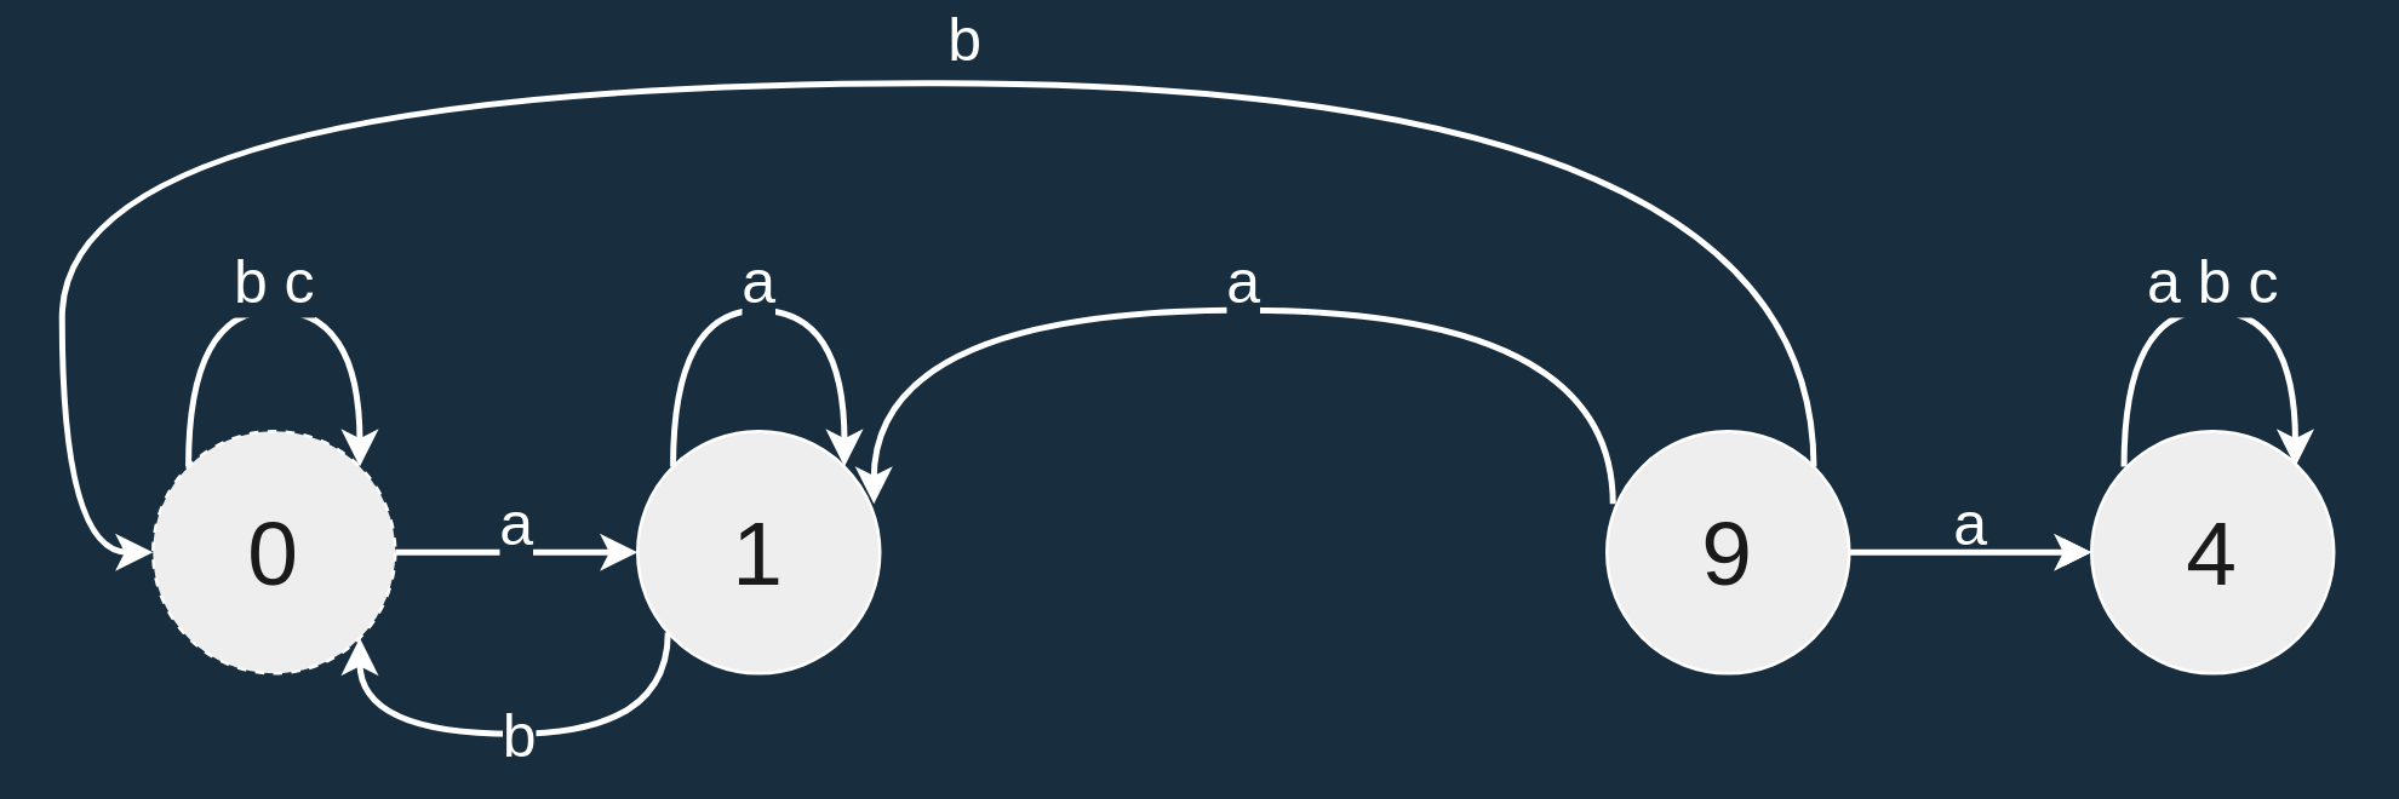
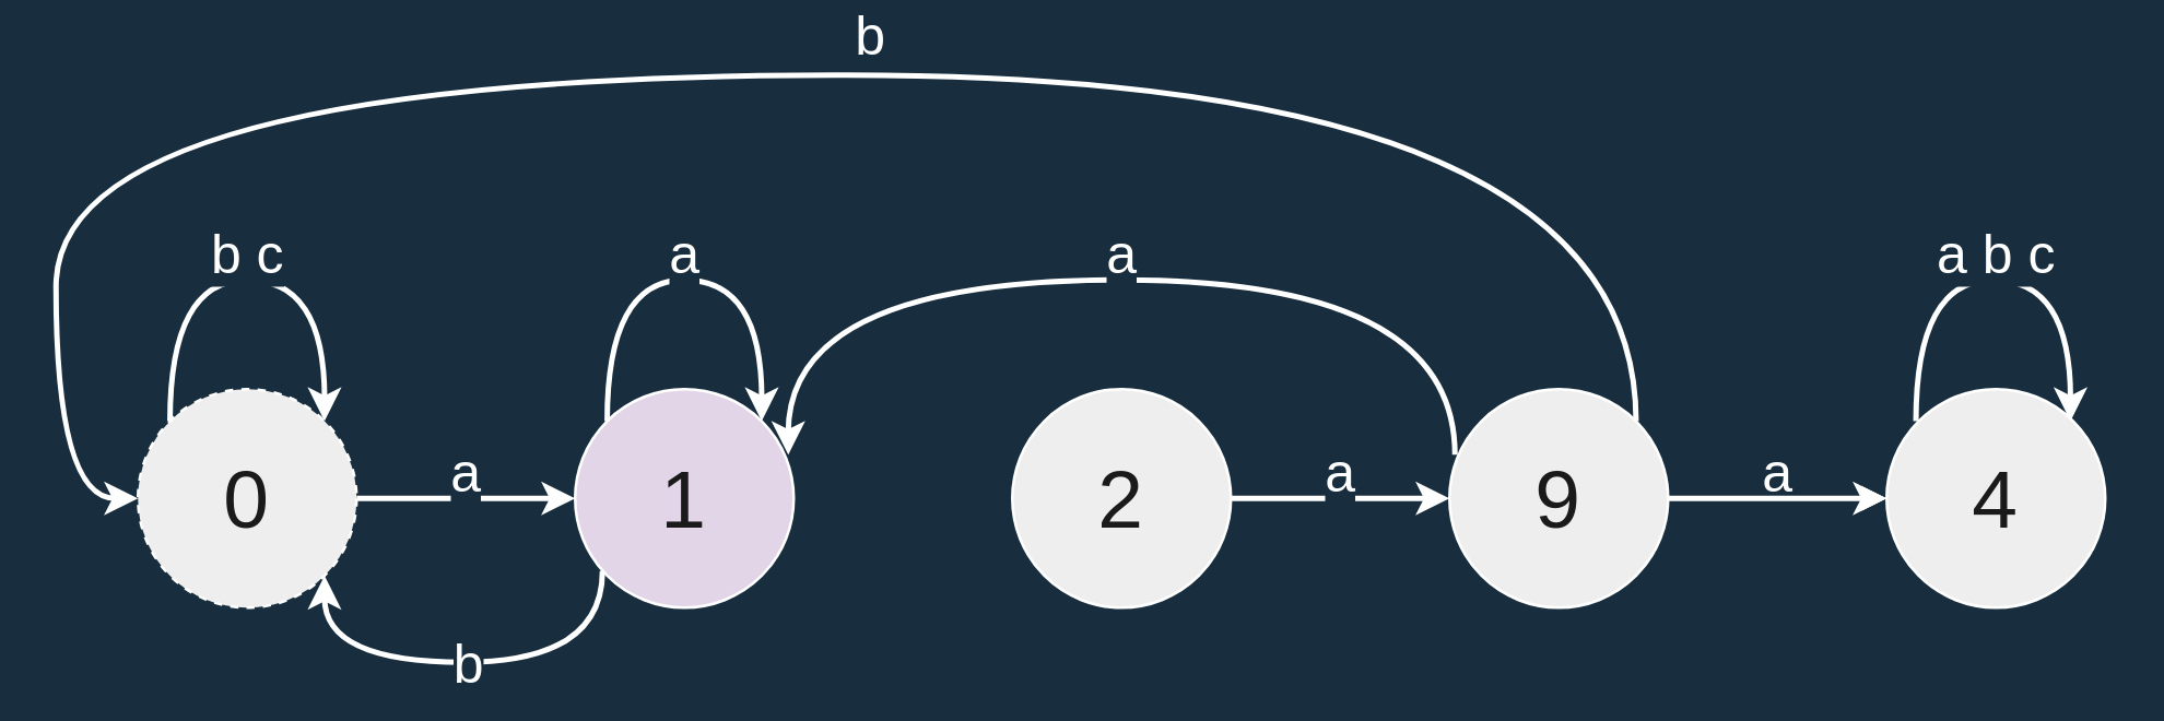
  <mxCell id="0" />
  <mxCell id="1" parent="0" />
  <mxCell id="2" value="&lt;font style=&quot;font-size: 20px&quot;&gt;a&lt;/font&gt;" style="edgeStyle=orthogonalEdgeStyle;orthogonalLoop=1;jettySize=auto;html=1;strokeWidth=2;labelBackgroundColor=#182E3E;strokeColor=#FFFFFF;fontColor=#FFFFFF;" edge="1" parent="1" source="3" target="5"><mxGeometry y="10" relative="1" as="geometry"><mxPoint as="offset" /></mxGeometry></mxCell>
  <mxCell id="3" value="&lt;font style=&quot;font-size: 30px&quot;&gt;0&lt;/font&gt;" style="ellipse;whiteSpace=wrap;html=1;fillColor=#EEEEEE;strokeColor=#FFFFFF;fontColor=#1A1A1A;dashed=1;" vertex="1" parent="1"><mxGeometry x="50" y="135" width="80" height="80" as="geometry" /></mxCell>
  <mxCell id="4" value="&lt;font style=&quot;font-size: 20px&quot;&gt;b&lt;/font&gt;" style="edgeStyle=orthogonalEdgeStyle;curved=1;orthogonalLoop=1;jettySize=auto;html=1;entryX=1;entryY=1;entryDx=0;entryDy=0;strokeWidth=2;labelBackgroundColor=#182E3E;strokeColor=#FFFFFF;fontColor=#FFFFFF;" edge="1" parent="1" source="5" target="3"><mxGeometry relative="1" as="geometry"><Array as="points"><mxPoint x="220" y="235" /><mxPoint x="118" y="235" /></Array></mxGeometry></mxCell>
- <mxCell id="5" value="&lt;font style=&quot;font-size: 30px&quot;&gt;1&lt;/font&gt;" style="ellipse;whiteSpace=wrap;html=1;fillColor=#EEEEEE;strokeColor=#FFFFFF;fontColor=#1A1A1A;" vertex="1" parent="1"><mxGeometry x="210" y="135" width="80" height="80" as="geometry" /></mxCell>
+ <mxCell id="5" value="&lt;font style=&quot;font-size: 30px&quot;&gt;1&lt;/font&gt;" style="ellipse;whiteSpace=wrap;html=1;fillColor=#e1d5e7;strokeColor=#FFFFFF;fontColor=#1A1A1A;" vertex="1" parent="1"><mxGeometry x="210" y="135" width="80" height="80" as="geometry" /></mxCell>
+ <mxCell id="6" value="&lt;font style=&quot;font-size: 20px&quot;&gt;a&lt;/font&gt;" style="edgeStyle=orthogonalEdgeStyle;orthogonalLoop=1;jettySize=auto;html=1;strokeWidth=2;labelBackgroundColor=#182E3E;strokeColor=#FFFFFF;fontColor=#FFFFFF;" edge="1" parent="1" source="7" target="12"><mxGeometry y="10" relative="1" as="geometry"><mxPoint as="offset" /></mxGeometry></mxCell>
+ <mxCell id="7" value="&lt;font style=&quot;font-size: 30px&quot;&gt;2&lt;/font&gt;" style="ellipse;whiteSpace=wrap;html=1;fillColor=#EEEEEE;strokeColor=#FFFFFF;fontColor=#1A1A1A;" vertex="1" parent="1"><mxGeometry x="370" y="135" width="80" height="80" as="geometry" /></mxCell>
  <mxCell id="8" value="&lt;font style=&quot;font-size: 20px&quot;&gt;a&lt;/font&gt;" style="edgeStyle=orthogonalEdgeStyle;orthogonalLoop=1;jettySize=auto;html=1;labelBackgroundColor=#182E3E;strokeColor=#FFFFFF;fontColor=#FFFFFF;" edge="1" parent="1" source="12" target="13"><mxGeometry y="10" relative="1" as="geometry"><mxPoint as="offset" /></mxGeometry></mxCell>
  <mxCell id="9" value="&lt;font style=&quot;font-size: 20px&quot;&gt;a&lt;/font&gt;" style="edgeStyle=orthogonalEdgeStyle;curved=1;orthogonalLoop=1;jettySize=auto;html=1;exitX=0.025;exitY=0.288;exitDx=0;exitDy=0;entryX=0.975;entryY=0.288;entryDx=0;entryDy=0;entryPerimeter=0;exitPerimeter=0;strokeWidth=2;labelBackgroundColor=#182E3E;strokeColor=#FFFFFF;fontColor=#FFFFFF;" edge="1" parent="1"><mxGeometry y="-10" relative="1" as="geometry"><mxPoint x="532" y="159.04" as="sourcePoint" /><mxPoint x="288" y="159.04" as="targetPoint" /><Array as="points"><mxPoint x="532" y="95" /><mxPoint x="288" y="95" /></Array><mxPoint as="offset" /></mxGeometry></mxCell>
  <mxCell id="10" value="&lt;font style=&quot;font-size: 20px&quot;&gt;b&lt;/font&gt;" style="edgeStyle=orthogonalEdgeStyle;curved=1;orthogonalLoop=1;jettySize=auto;html=1;exitX=1;exitY=0;exitDx=0;exitDy=0;entryX=0;entryY=0.5;entryDx=0;entryDy=0;strokeWidth=2;labelBackgroundColor=#182E3E;strokeColor=#FFFFFF;fontColor=#FFFFFF;" edge="1" parent="1" source="12" target="3"><mxGeometry x="-0.086" y="-15" relative="1" as="geometry"><mxPoint x="140" y="-95" as="targetPoint" /><Array as="points"><mxPoint x="598" y="20" /><mxPoint x="20" y="20" /><mxPoint x="20" y="175" /></Array><mxPoint as="offset" /></mxGeometry></mxCell>
  <mxCell id="11" value="" style="edgeStyle=orthogonalEdgeStyle;curved=1;orthogonalLoop=1;jettySize=auto;html=1;strokeWidth=2;labelBackgroundColor=#182E3E;strokeColor=#FFFFFF;fontColor=#FFFFFF;" edge="1" parent="1" source="12" target="13"><mxGeometry relative="1" as="geometry" /></mxCell>
  <mxCell id="12" value="&lt;font style=&quot;font-size: 30px&quot;&gt;9&lt;/font&gt;" style="ellipse;whiteSpace=wrap;html=1;fillColor=#EEEEEE;strokeColor=#FFFFFF;fontColor=#1A1A1A;" vertex="1" parent="1"><mxGeometry x="530" y="135" width="80" height="80" as="geometry" /></mxCell>
  <mxCell id="13" value="&lt;div style=&quot;font-size: 30px&quot;&gt;&lt;font style=&quot;font-size: 30px&quot;&gt;4&lt;/font&gt;&lt;/div&gt;" style="ellipse;whiteSpace=wrap;html=1;fillColor=#EEEEEE;strokeColor=#FFFFFF;fontColor=#1A1A1A;" vertex="1" parent="1"><mxGeometry x="690" y="135" width="80" height="80" as="geometry" /></mxCell>
  <mxCell id="14" value="&lt;font style=&quot;font-size: 20px&quot;&gt;a b c&lt;/font&gt;" style="edgeStyle=orthogonalEdgeStyle;orthogonalLoop=1;jettySize=auto;html=1;exitX=0;exitY=0;exitDx=0;exitDy=0;entryX=1;entryY=0;entryDx=0;entryDy=0;curved=1;strokeWidth=2;labelBackgroundColor=#182E3E;strokeColor=#FFFFFF;fontColor=#FFFFFF;" edge="1" parent="1"><mxGeometry x="0.013" y="10" relative="1" as="geometry"><mxPoint x="700.716" y="146.716" as="sourcePoint" /><mxPoint x="757.284" y="146.716" as="targetPoint" /><Array as="points"><mxPoint x="701" y="95" /><mxPoint x="757" y="95" /></Array><mxPoint as="offset" /></mxGeometry></mxCell>
  <mxCell id="15" value="&lt;font style=&quot;font-size: 20px&quot;&gt;b c&lt;/font&gt;" style="edgeStyle=orthogonalEdgeStyle;curved=1;orthogonalLoop=1;jettySize=auto;html=1;exitX=0;exitY=0;exitDx=0;exitDy=0;entryX=1;entryY=0;entryDx=0;entryDy=0;strokeWidth=2;labelBackgroundColor=#182E3E;strokeColor=#FFFFFF;fontColor=#FFFFFF;" edge="1" parent="1" source="3" target="3"><mxGeometry y="10" relative="1" as="geometry"><Array as="points"><mxPoint x="62" y="95" /><mxPoint x="118" y="95" /></Array><mxPoint as="offset" /></mxGeometry></mxCell>
  <mxCell id="16" value="&lt;font style=&quot;font-size: 20px&quot;&gt;a&lt;/font&gt;" style="edgeStyle=orthogonalEdgeStyle;curved=1;orthogonalLoop=1;jettySize=auto;html=1;exitX=0;exitY=0;exitDx=0;exitDy=0;entryX=1;entryY=0;entryDx=0;entryDy=0;strokeWidth=2;labelBackgroundColor=#182E3E;strokeColor=#FFFFFF;fontColor=#FFFFFF;" edge="1" parent="1" source="5" target="5"><mxGeometry y="10" relative="1" as="geometry"><Array as="points"><mxPoint x="222" y="95" /><mxPoint x="278" y="95" /></Array><mxPoint as="offset" /></mxGeometry></mxCell>
